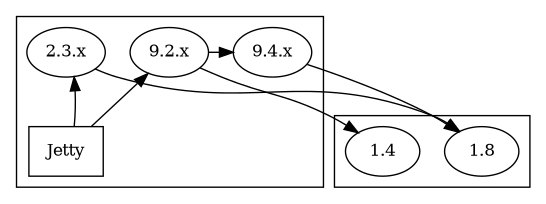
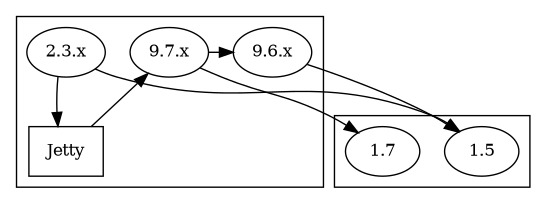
  digraph {
    compound=true
    node [fontsize=12]
-   "9.4.x"
+   "9.4.x" [label="9.6.x"]
    n2 [label="2.3.x"]
-   "9.2.x"
+   "9.2.x" [label="9.7.x"]
    Jetty [shape=box]
-   1.7 [shape=oval label=1.4]
-   1.8 [shape=oval]
+   1.7 [shape=oval]
+   1.8 [shape=oval label=1.5]
    subgraph cluster_1 {
      Jetty
      subgraph sub_2 {
        rank=same
        "9.4.x"
        n2
        "9.2.x"
      }
    }
    subgraph cluster_3 {
      1.7
      1.8
    }
    "9.4.x" -> 1.8
    n2 -> 1.8
    "9.2.x" -> "9.4.x"
    "9.2.x" -> 1.7
-   Jetty -> n2
+   n2 -> Jetty
    Jetty -> "9.2.x"
  }
